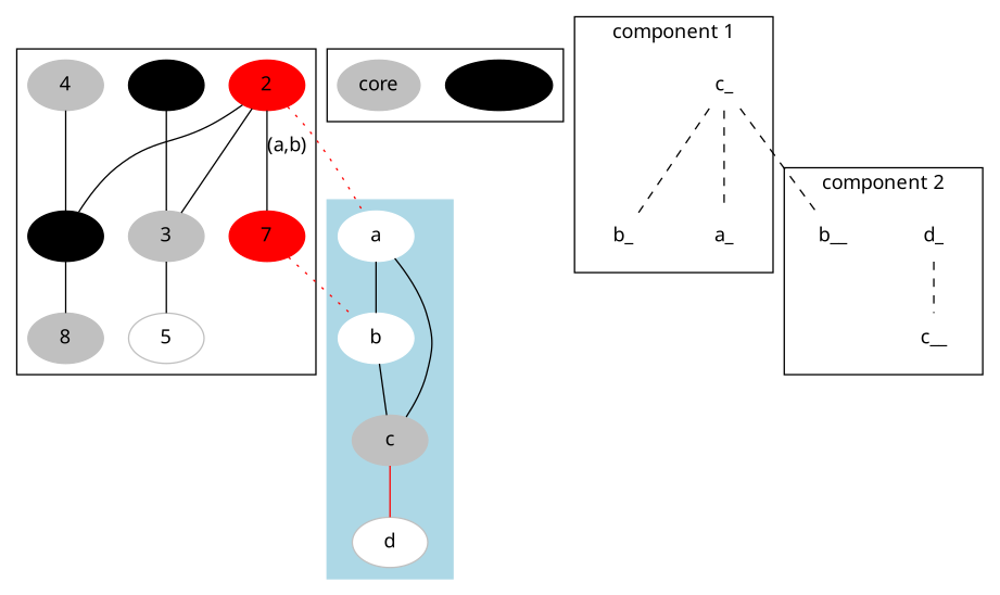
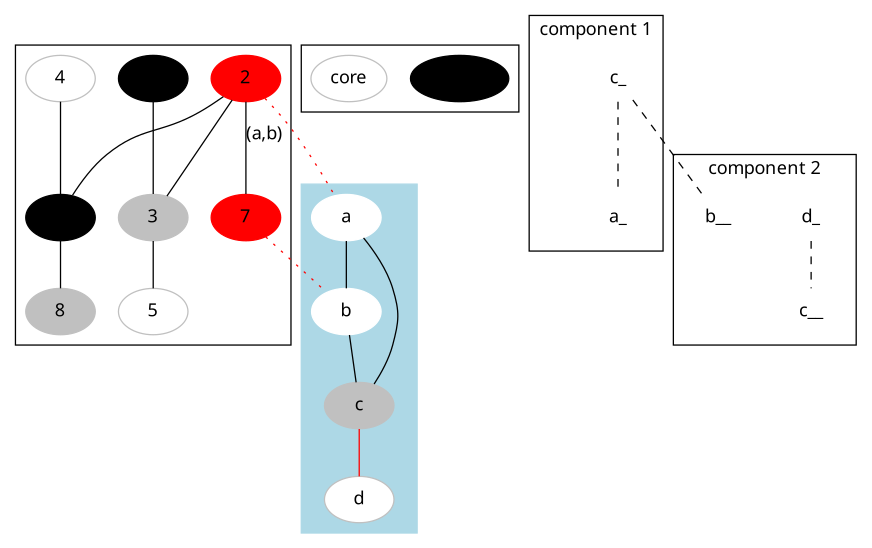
  graph {
    fontname="Noto Sans"
    node [color=white fontname="Noto Sans" style=filled]
    edge [fontname="Noto Sans"]
    1 [color=black]
    6 [color=black]
    2 [color=red]
    7 [color=red]
    3 [color=grey]
-   4 [color=grey]
+   4 [color=grey fillcolor=white]
    5 [color=grey fillcolor=white]
    8 [color=grey]
    a
    b
    c [color=grey]
    d [color=grey fillcolor=white]
    access [color=black]
-   core [color=grey]
-   b_ [style=""]
+   core [color=grey fillcolor=white]
    c_ [style=""]
    a_ [style=""]
    c__ [style=""]
    d_ [style=""]
    b__ [style=""]
    subgraph cluster_1 {
      1
      6
      2
      7
      3
      4
      5
      8
    }
    subgraph cluster_2 {
      color=lightblue
      style=filled
      a
      b
      c
      d
    }
    subgraph cluster_3 {
      access
      core
    }
    subgraph cluster_4 {
      label="component 1"
-     b_
      c_
      a_
    }
    subgraph cluster_5 {
      label="component 2"
      c__
      d_
      b__
    }
    1 -- 3
    6 -- 8
    2 -- 6
    2 -- 7 [label="(a,b)"]
    2 -- 3
    2 -- a [color=red style=dotted]
    7 -- b [color=red style=dotted]
    3 -- 5
    4 -- 6
    a -- b
    a -- c
    b -- c
    c -- d [color=red]
-   c_ -- b_ [color=black style=dashed]
    c_ -- a_ [color=black style=dashed]
    c_ -- b__ [color=black style=dashed]
    d_ -- c__ [color=black style=dashed]
  }
